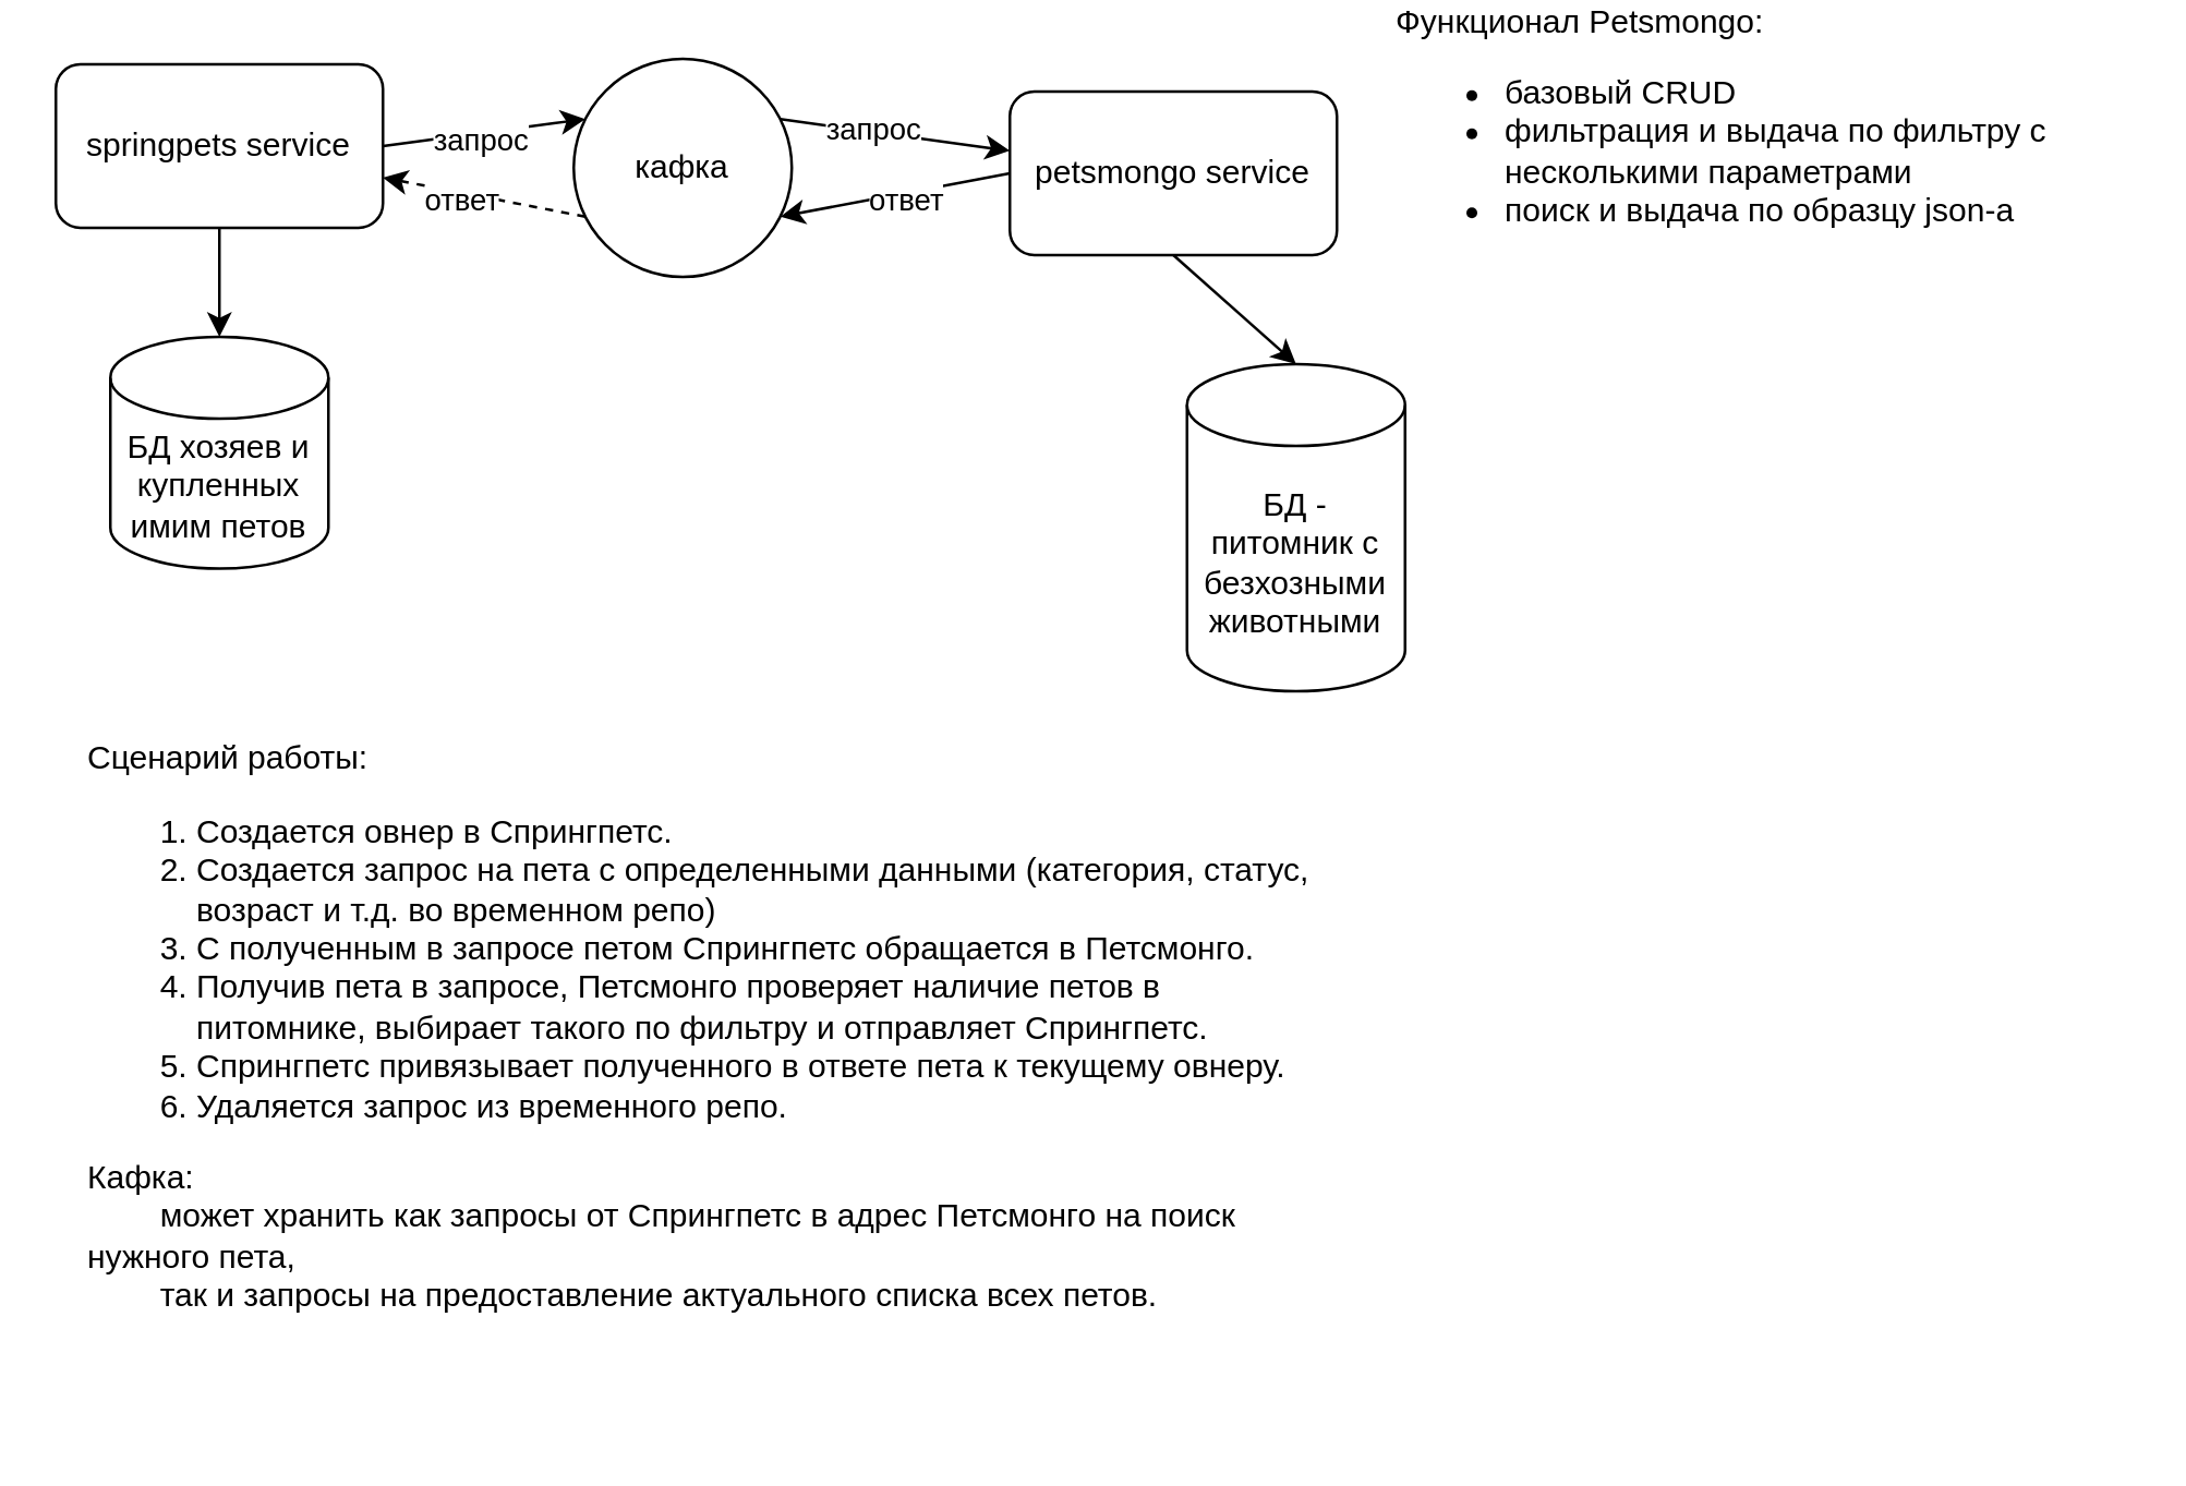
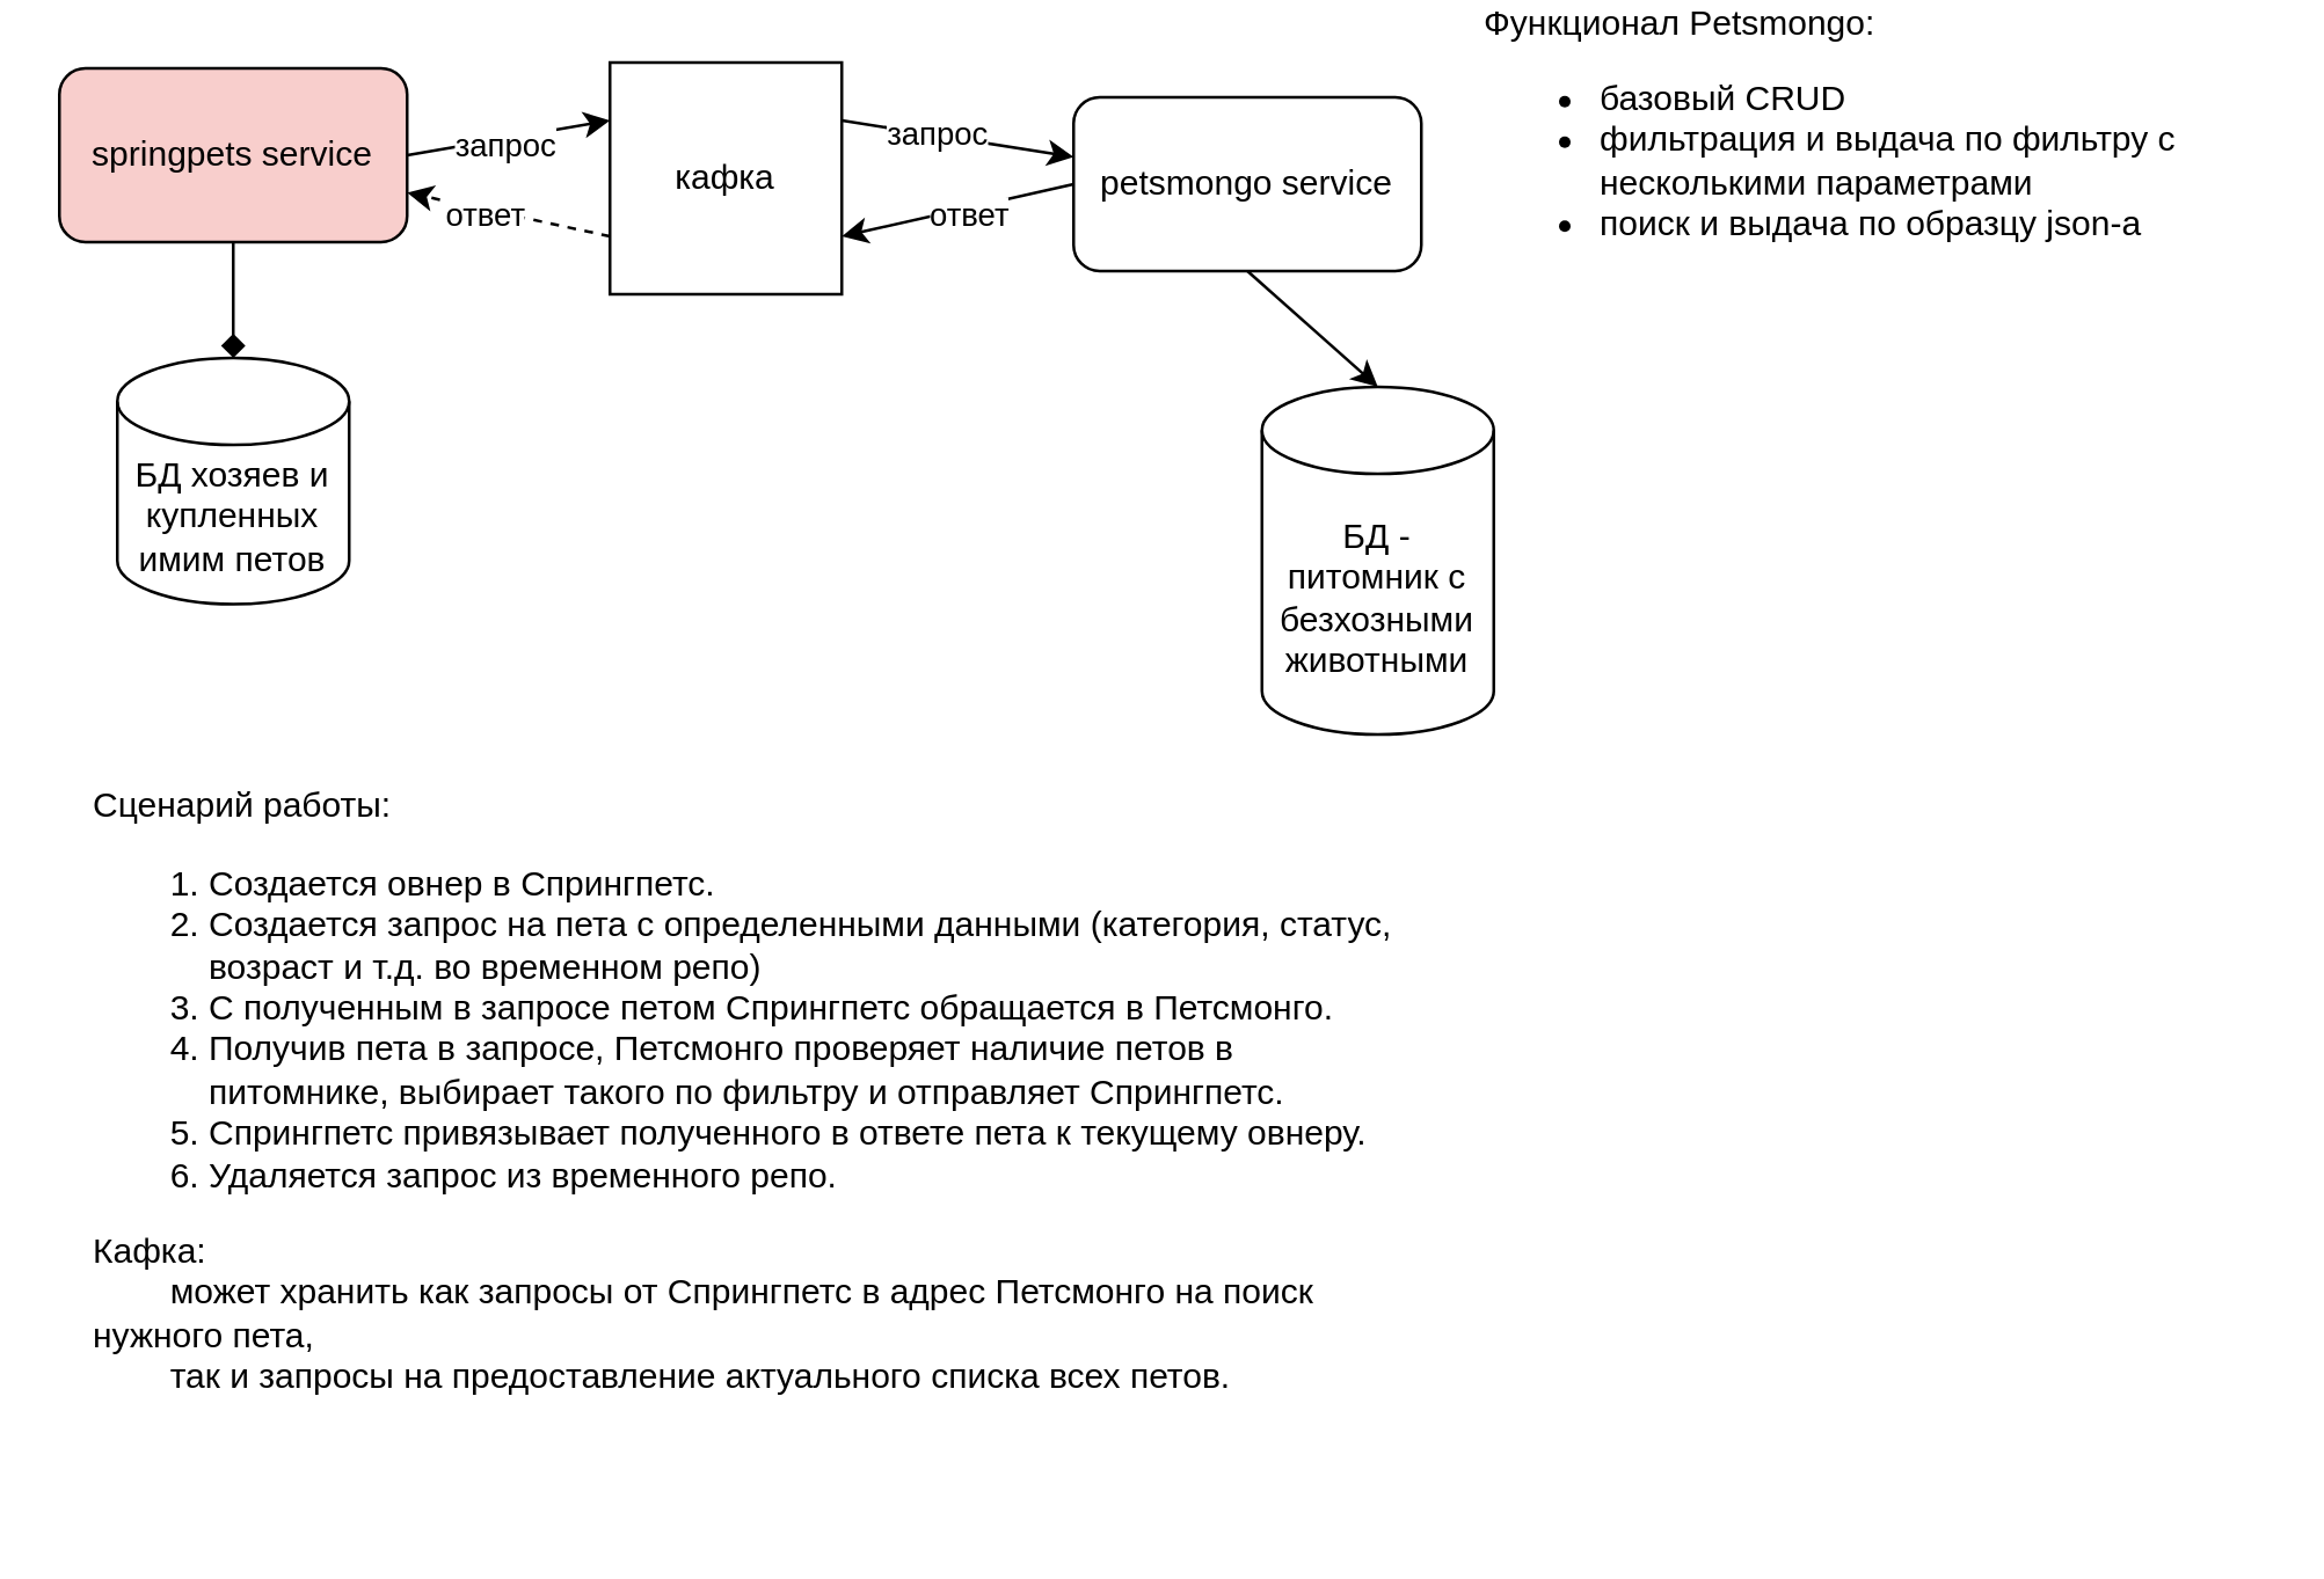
  <mxCell id="0" />
  <mxCell id="1" parent="0" />
  <mxCell id="2" value="&lt;div&gt;БД - питомник с безхозными животными&lt;/div&gt;" style="shape=cylinder3;whiteSpace=wrap;html=1;boundedLbl=1;backgroundOutline=1;size=15;" parent="1" vertex="1"><mxGeometry x="435" y="132" width="80" height="120" as="geometry" /></mxCell>
  <mxCell id="3" value="&lt;div&gt;БД хозяев и купленных имим петов&lt;/div&gt;" style="shape=cylinder3;whiteSpace=wrap;html=1;boundedLbl=1;backgroundOutline=1;size=15;" parent="1" vertex="1"><mxGeometry x="40" y="122" width="80" height="85" as="geometry" /></mxCell>
  <mxCell id="4" value="Сценарий работы:&lt;div&gt;&lt;ol&gt;&lt;li&gt;Создается овнер в Спрингпетс.&lt;/li&gt;&lt;li&gt;Создается запрос на пета с определенными данными (категория, статус, возраст и т.д. во временном репо)&lt;/li&gt;&lt;li&gt;С полученным в запросе петом Спрингпетс обращается в Петсмонго.&lt;/li&gt;&lt;li&gt;Получив пета в запросе, Петсмонго проверяет наличие петов в питомнике, выбирает такого по фильтру и отправляет Спрингпетс.&lt;/li&gt;&lt;li&gt;Спрингпетс привязывает полученного в ответе пета к текущему овнеру.&lt;/li&gt;&lt;li&gt;Удаляется запрос из временного репо.&amp;nbsp;&lt;/li&gt;&lt;/ol&gt;&lt;div&gt;Кафка:&lt;/div&gt;&lt;/div&gt;&lt;div&gt;&lt;span style=&quot;white-space: pre;&quot;&gt;&#09;&lt;/span&gt;может хранить как запросы от Спрингпетс в адрес Петсмонго на поиск нужного пета,&amp;nbsp;&lt;/div&gt;&lt;div&gt;&lt;span style=&quot;white-space: pre;&quot;&gt;&#09;&lt;/span&gt;так и запросы на предоставление актуального списка всех петов.&amp;nbsp;&lt;br&gt;&lt;/div&gt;&lt;div&gt;&lt;br&gt;&lt;/div&gt;&lt;div&gt;&lt;br&gt;&lt;/div&gt;&lt;div&gt;&lt;br&gt;&lt;/div&gt;" style="text;html=1;align=left;verticalAlign=middle;whiteSpace=wrap;rounded=0;" parent="1" vertex="1"><mxGeometry x="30" y="272" width="460" height="250" as="geometry" /></mxCell>
- <mxCell id="5" value="springpets service" style="rounded=1;whiteSpace=wrap;html=1;" parent="1" vertex="1"><mxGeometry x="20" y="22" width="120" height="60" as="geometry" /></mxCell>
+ <mxCell id="5" value="springpets service" style="rounded=1;whiteSpace=wrap;html=1;fillColor=#f8cecc;" parent="1" vertex="1"><mxGeometry x="20" y="22" width="120" height="60" as="geometry" /></mxCell>
  <mxCell id="6" value="petsmongo service" style="rounded=1;whiteSpace=wrap;html=1;" parent="1" vertex="1"><mxGeometry x="370" y="32" width="120" height="60" as="geometry" /></mxCell>
- <mxCell id="7" value="" style="endArrow=classic;html=1;rounded=0;exitX=0.5;exitY=1;exitDx=0;exitDy=0;" parent="1" source="5" target="3" edge="1"><mxGeometry width="50" height="50" relative="1" as="geometry"><mxPoint x="320" y="192" as="sourcePoint" /><mxPoint x="230" y="182" as="targetPoint" /></mxGeometry></mxCell>
+ <mxCell id="7" value="" style="endArrow=diamond;html=1;rounded=0;exitX=0.5;exitY=1;exitDx=0;exitDy=0;" parent="1" source="5" target="3" edge="1"><mxGeometry width="50" height="50" relative="1" as="geometry"><mxPoint x="320" y="192" as="sourcePoint" /><mxPoint x="230" y="182" as="targetPoint" /></mxGeometry></mxCell>
  <mxCell id="8" value="" style="endArrow=classic;html=1;rounded=0;entryX=0.5;entryY=0;entryDx=0;entryDy=0;entryPerimeter=0;" parent="1" target="2" edge="1"><mxGeometry width="50" height="50" relative="1" as="geometry"><mxPoint x="430" y="92" as="sourcePoint" /><mxPoint x="480" y="42" as="targetPoint" /></mxGeometry></mxCell>
- <mxCell id="9" value="кафка" style="ellipse;whiteSpace=wrap;html=1;aspect=fixed;" parent="1" vertex="1"><mxGeometry x="210" y="20" width="80" height="80" as="geometry" /></mxCell>
+ <mxCell id="9" value="кафка" style="whiteSpace=wrap;html=1;aspect=fixed;" parent="1" vertex="1"><mxGeometry x="210" y="20" width="80" height="80" as="geometry" /></mxCell>
  <mxCell id="10" value="" style="endArrow=classic;html=1;rounded=0;entryX=0;entryY=0.25;entryDx=0;entryDy=0;" parent="1" target="9" edge="1"><mxGeometry width="50" height="50" relative="1" as="geometry"><mxPoint x="140" y="52" as="sourcePoint" /><mxPoint x="190" y="2" as="targetPoint" /></mxGeometry></mxCell>
  <mxCell id="11" value="запрос" style="edgeLabel;html=1;align=center;verticalAlign=middle;resizable=0;points=[];" parent="10" vertex="1" connectable="0"><mxGeometry x="-0.034" y="-2" relative="1" as="geometry"><mxPoint as="offset" /></mxGeometry></mxCell>
  <mxCell id="12" value="" style="endArrow=classic;html=1;rounded=0;exitX=1;exitY=0.25;exitDx=0;exitDy=0;" parent="1" source="9" target="6" edge="1"><mxGeometry width="50" height="50" relative="1" as="geometry"><mxPoint x="290" y="52" as="sourcePoint" /><mxPoint x="340" y="2" as="targetPoint" /></mxGeometry></mxCell>
  <mxCell id="13" value="запрос" style="edgeLabel;html=1;align=center;verticalAlign=middle;resizable=0;points=[];" parent="12" vertex="1" connectable="0"><mxGeometry x="-0.194" y="1" relative="1" as="geometry"><mxPoint as="offset" /></mxGeometry></mxCell>
  <mxCell id="14" value="" style="endArrow=classic;html=1;rounded=0;exitX=0;exitY=0.5;exitDx=0;exitDy=0;entryX=1;entryY=0.75;entryDx=0;entryDy=0;" parent="1" source="6" target="9" edge="1"><mxGeometry width="50" height="50" relative="1" as="geometry"><mxPoint x="290" y="132" as="sourcePoint" /><mxPoint x="340" y="82" as="targetPoint" /></mxGeometry></mxCell>
  <mxCell id="15" value="ответ" style="edgeLabel;html=1;align=center;verticalAlign=middle;resizable=0;points=[];" parent="14" vertex="1" connectable="0"><mxGeometry x="-0.072" y="2" relative="1" as="geometry"><mxPoint as="offset" /></mxGeometry></mxCell>
  <mxCell id="16" value="" style="endArrow=classic;html=1;rounded=0;exitX=0;exitY=0.75;exitDx=0;exitDy=0;dashed=1;" parent="1" source="9" target="5" edge="1"><mxGeometry width="50" height="50" relative="1" as="geometry"><mxPoint x="170" y="142" as="sourcePoint" /><mxPoint x="220" y="92" as="targetPoint" /></mxGeometry></mxCell>
  <mxCell id="17" value="ответ" style="edgeLabel;html=1;align=center;verticalAlign=middle;resizable=0;points=[];" parent="16" vertex="1" connectable="0"><mxGeometry x="0.227" y="2" relative="1" as="geometry"><mxPoint as="offset" /></mxGeometry></mxCell>
  <mxCell id="18" value="Функционал Petsmongo:&lt;div&gt;&lt;ul&gt;&lt;li&gt;базовый CRUD&lt;/li&gt;&lt;li&gt;фильтрация и выдача по фильтру с несколькими параметрами&lt;/li&gt;&lt;li&gt;поиск и выдача по образцу json-а&lt;/li&gt;&lt;/ul&gt;&lt;/div&gt;" style="text;html=1;align=left;verticalAlign=middle;whiteSpace=wrap;rounded=0;" parent="1" vertex="1"><mxGeometry x="510" y="32" width="270" height="30" as="geometry" /></mxCell>
